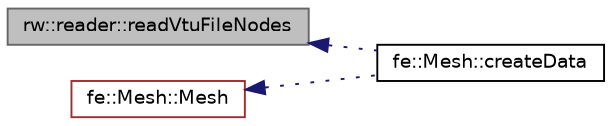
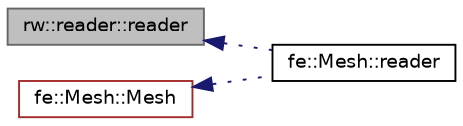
  digraph {
    rankdir=LR
    node [fillcolor=white fontname=Helvetica fontsize=10 shape=record style=filled]
    edge [color=midnightblue dir=back fontname=Helvetica fontsize=10 labelfontname=Helvetica labelfontsize=10 style=dotted]
-   n1 [color=gray40 fillcolor=grey75 fontcolor=black height=0.2 label="rw::reader::readVtuFileNodes" width=0.4]
-   n2 [color=black height=0.2 label="fe::Mesh::createData" width=0.4]
+   n1 [color=gray40 fillcolor=grey75 fontcolor=black height=0.2 label="rw::reader::reader" width=0.4]
+   n2 [color=black height=0.2 label="fe::Mesh::reader" width=0.4]
    n3 [color=brown height=0.2 label="fe::Mesh::Mesh" width=0.4]
    n1 -> n2
    n3 -> n2
  }
